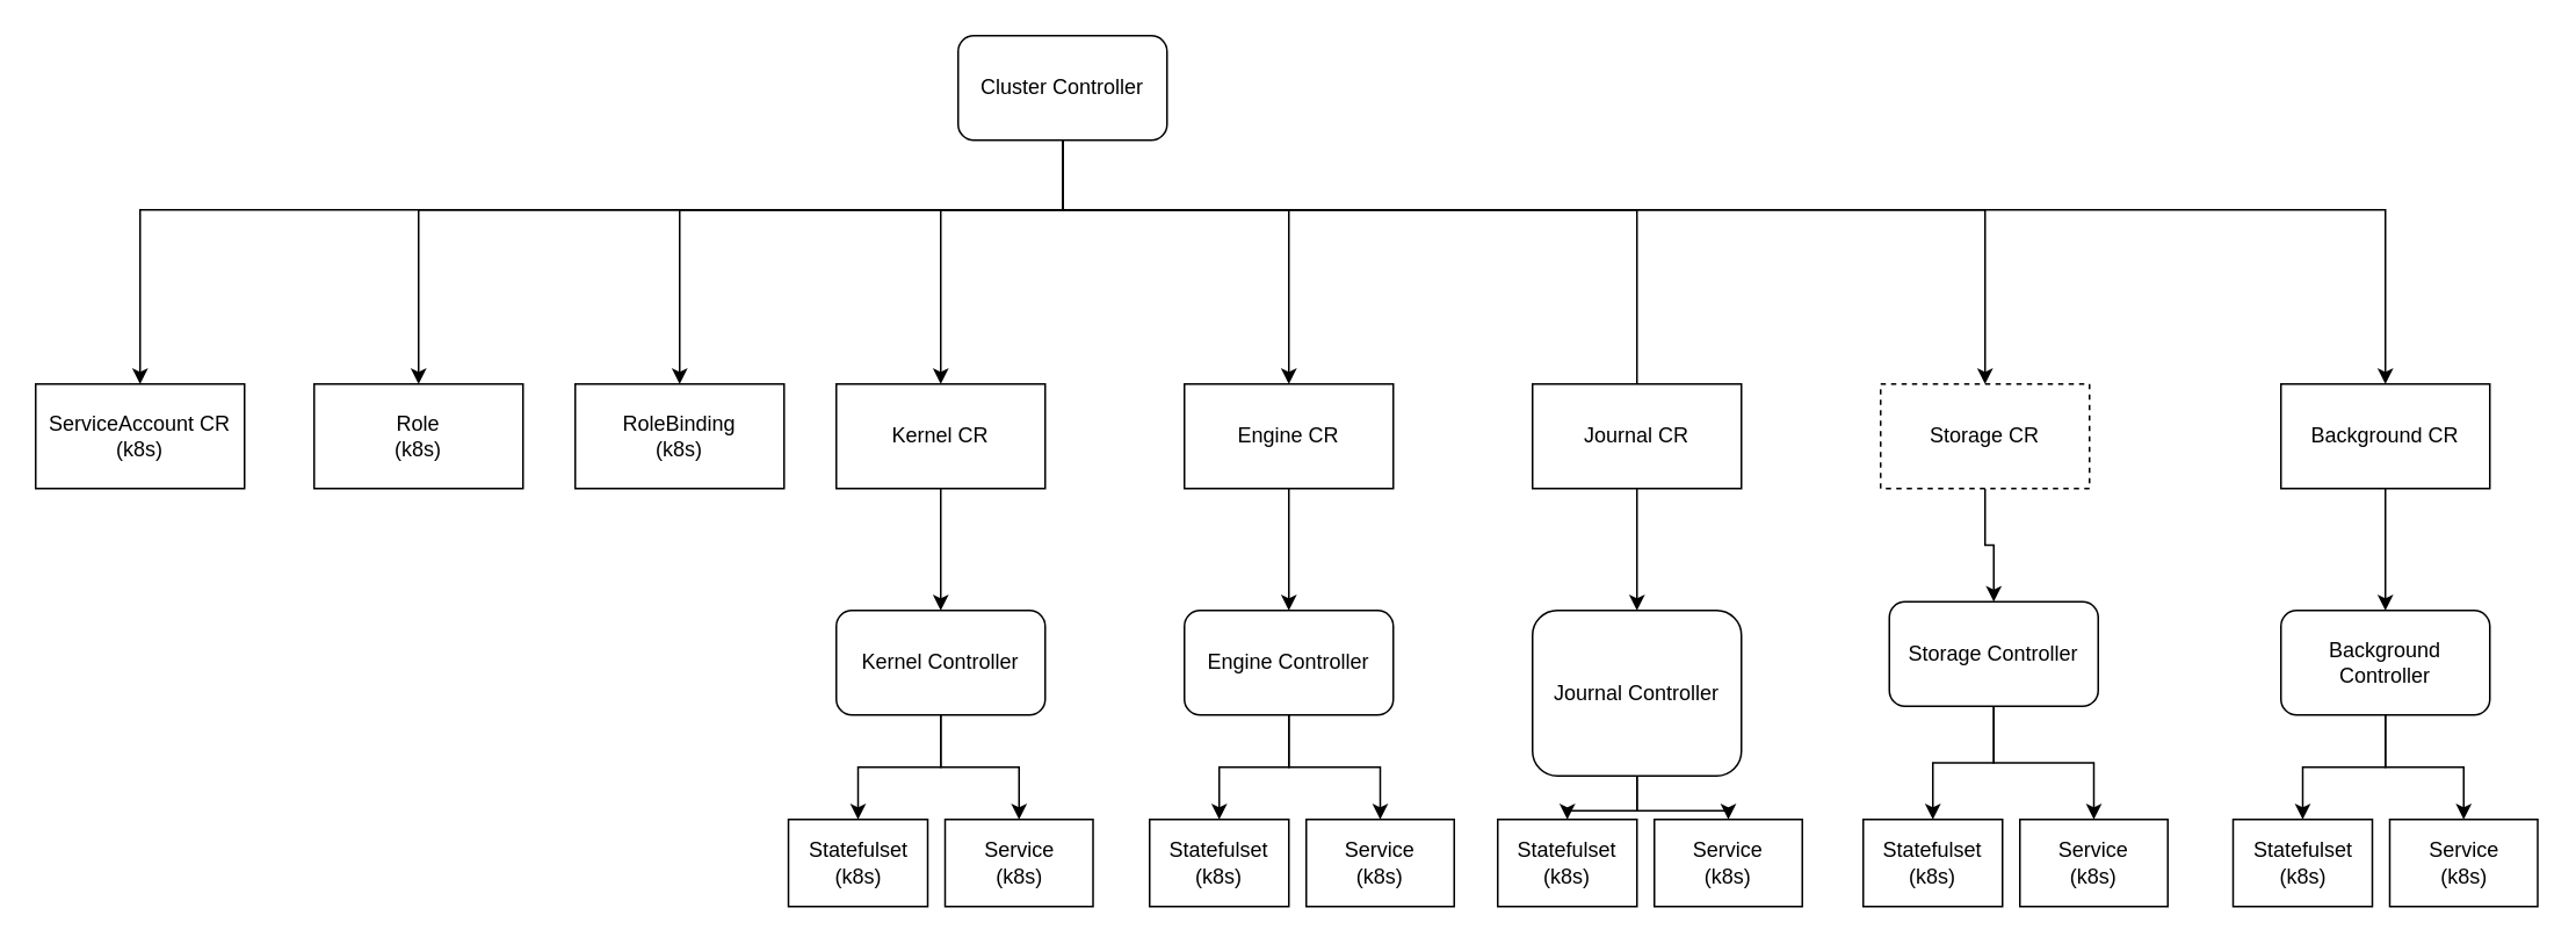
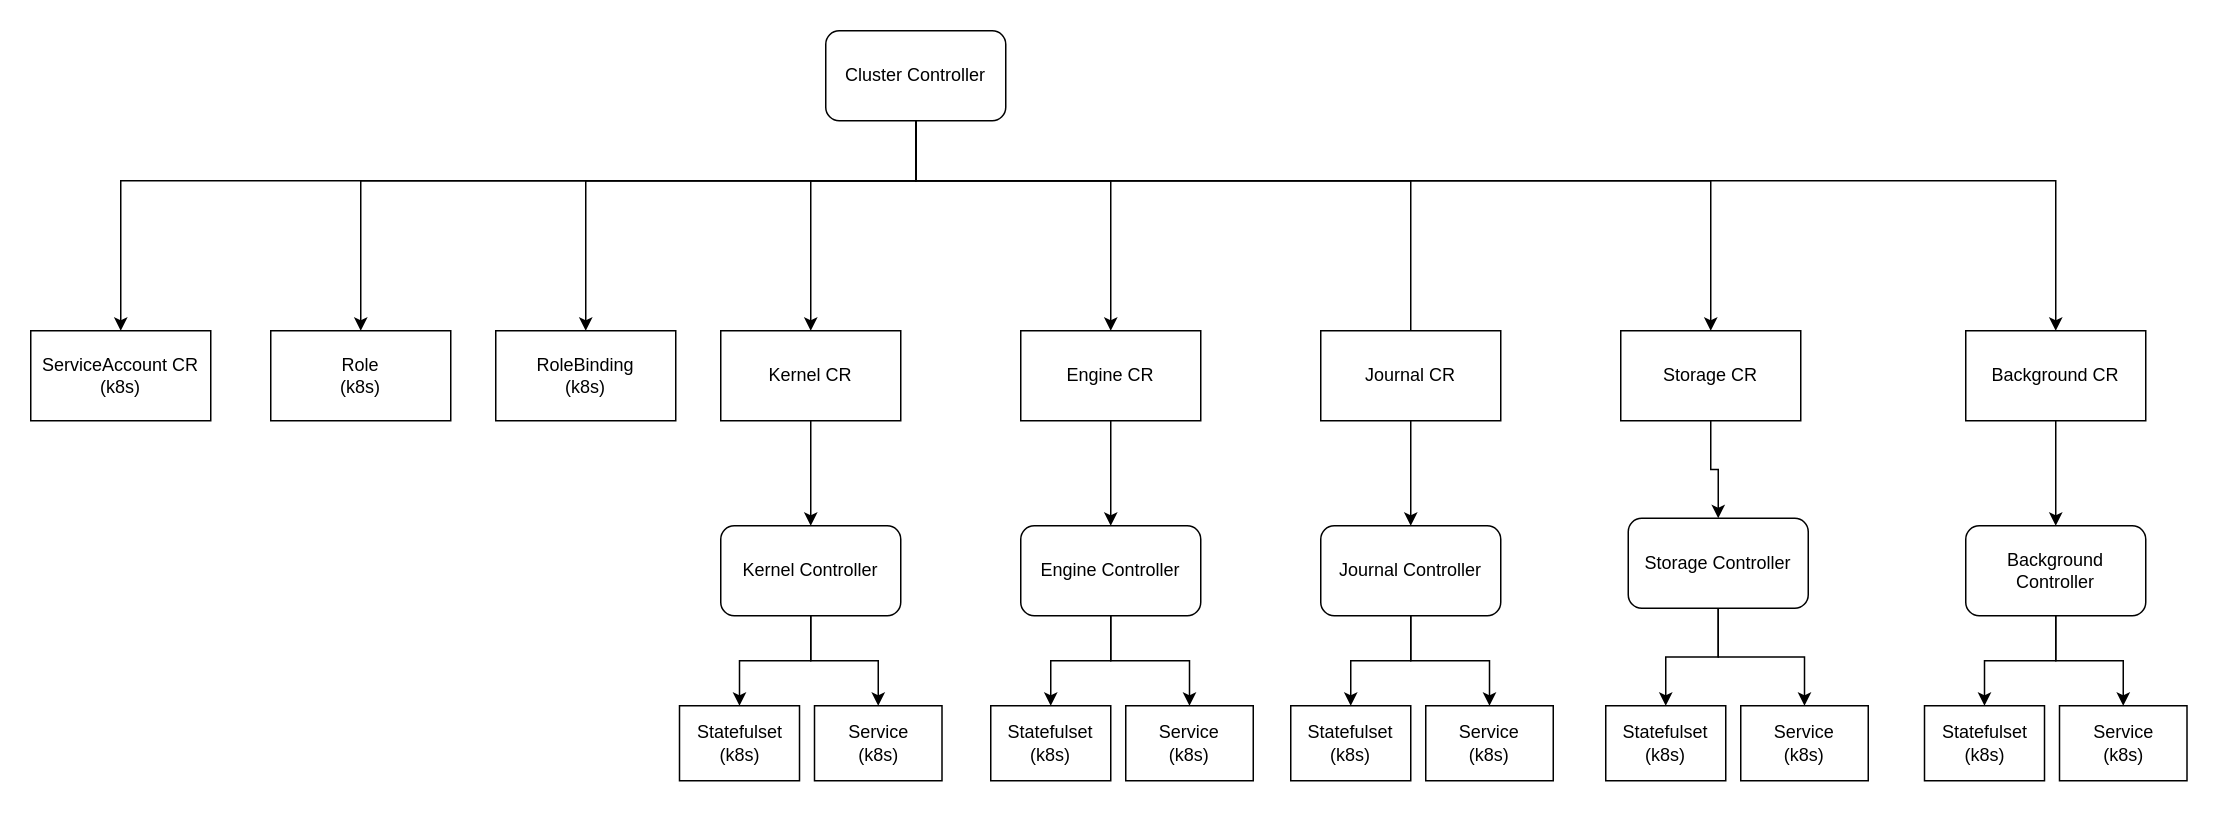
  <mxCell id="0" />
  <mxCell id="1" parent="0" />
  <mxCell id="2" style="edgeStyle=orthogonalEdgeStyle;rounded=0;orthogonalLoop=1;jettySize=auto;html=1;entryX=0.5;entryY=0;entryDx=0;entryDy=0;" edge="1" parent="1" source="10" target="11"><mxGeometry relative="1" as="geometry"><Array as="points"><mxPoint x="610" y="120" /><mxPoint x="80" y="120" /></Array></mxGeometry></mxCell>
  <mxCell id="3" style="edgeStyle=orthogonalEdgeStyle;rounded=0;orthogonalLoop=1;jettySize=auto;html=1;exitX=0.5;exitY=1;exitDx=0;exitDy=0;entryX=0.5;entryY=0;entryDx=0;entryDy=0;" edge="1" parent="1" source="10" target="12"><mxGeometry relative="1" as="geometry"><Array as="points"><mxPoint x="610" y="120" /><mxPoint x="240" y="120" /></Array></mxGeometry></mxCell>
  <mxCell id="4" style="edgeStyle=orthogonalEdgeStyle;rounded=0;orthogonalLoop=1;jettySize=auto;html=1;" edge="1" parent="1" source="10" target="13"><mxGeometry relative="1" as="geometry"><Array as="points"><mxPoint x="610" y="120" /><mxPoint x="390" y="120" /></Array></mxGeometry></mxCell>
  <mxCell id="5" style="edgeStyle=orthogonalEdgeStyle;rounded=0;orthogonalLoop=1;jettySize=auto;html=1;" edge="1" parent="1" source="10" target="15"><mxGeometry relative="1" as="geometry"><Array as="points"><mxPoint x="610" y="120" /><mxPoint x="540" y="120" /></Array></mxGeometry></mxCell>
  <mxCell id="6" style="edgeStyle=orthogonalEdgeStyle;rounded=0;orthogonalLoop=1;jettySize=auto;html=1;" edge="1" parent="1" source="10" target="17"><mxGeometry relative="1" as="geometry"><Array as="points"><mxPoint x="610" y="120" /><mxPoint x="740" y="120" /></Array></mxGeometry></mxCell>
  <mxCell id="7" style="edgeStyle=orthogonalEdgeStyle;rounded=0;orthogonalLoop=1;jettySize=auto;html=1;endArrow=none;" edge="1" parent="1" source="10" target="19"><mxGeometry relative="1" as="geometry"><Array as="points"><mxPoint x="610" y="120" /><mxPoint x="940" y="120" /></Array></mxGeometry></mxCell>
  <mxCell id="8" style="edgeStyle=orthogonalEdgeStyle;rounded=0;orthogonalLoop=1;jettySize=auto;html=1;entryX=0.5;entryY=0;entryDx=0;entryDy=0;" edge="1" parent="1" source="10" target="21"><mxGeometry relative="1" as="geometry"><Array as="points"><mxPoint x="610" y="120" /><mxPoint x="1140" y="120" /></Array></mxGeometry></mxCell>
  <mxCell id="9" style="edgeStyle=orthogonalEdgeStyle;rounded=0;orthogonalLoop=1;jettySize=auto;html=1;entryX=0.5;entryY=0;entryDx=0;entryDy=0;" edge="1" parent="1" source="10" target="23"><mxGeometry relative="1" as="geometry"><Array as="points"><mxPoint x="610" y="120" /><mxPoint x="1370" y="120" /></Array></mxGeometry></mxCell>
  <mxCell id="10" value="Cluster Controller" style="rounded=1;whiteSpace=wrap;html=1;" vertex="1" parent="1"><mxGeometry x="550" y="20" width="120" height="60" as="geometry" /></mxCell>
  <mxCell id="11" value="ServiceAccount CR&lt;br&gt;(k8s)" style="rounded=0;whiteSpace=wrap;html=1;" vertex="1" parent="1"><mxGeometry x="20" y="220" width="120" height="60" as="geometry" /></mxCell>
  <mxCell id="12" value="Role&lt;br&gt;(k8s)" style="rounded=0;whiteSpace=wrap;html=1;" vertex="1" parent="1"><mxGeometry x="180" y="220" width="120" height="60" as="geometry" /></mxCell>
  <mxCell id="13" value="RoleBinding&lt;br&gt;(k8s)" style="rounded=0;whiteSpace=wrap;html=1;" vertex="1" parent="1"><mxGeometry x="330" y="220" width="120" height="60" as="geometry" /></mxCell>
  <mxCell id="14" style="edgeStyle=orthogonalEdgeStyle;rounded=0;orthogonalLoop=1;jettySize=auto;html=1;entryX=0.5;entryY=0;entryDx=0;entryDy=0;" edge="1" parent="1" source="15" target="26"><mxGeometry relative="1" as="geometry" /></mxCell>
  <mxCell id="15" value="Kernel CR" style="rounded=0;whiteSpace=wrap;html=1;" vertex="1" parent="1"><mxGeometry x="480" y="220" width="120" height="60" as="geometry" /></mxCell>
  <mxCell id="16" style="edgeStyle=orthogonalEdgeStyle;rounded=0;orthogonalLoop=1;jettySize=auto;html=1;" edge="1" parent="1" source="17" target="29"><mxGeometry relative="1" as="geometry" /></mxCell>
  <mxCell id="17" value="Engine CR" style="rounded=0;whiteSpace=wrap;html=1;" vertex="1" parent="1"><mxGeometry x="680" y="220" width="120" height="60" as="geometry" /></mxCell>
  <mxCell id="18" style="edgeStyle=orthogonalEdgeStyle;rounded=0;orthogonalLoop=1;jettySize=auto;html=1;entryX=0.5;entryY=0;entryDx=0;entryDy=0;" edge="1" parent="1" source="19" target="32"><mxGeometry relative="1" as="geometry" /></mxCell>
  <mxCell id="19" value="Journal CR" style="rounded=0;whiteSpace=wrap;html=1;" vertex="1" parent="1"><mxGeometry x="880" y="220" width="120" height="60" as="geometry" /></mxCell>
  <mxCell id="20" style="edgeStyle=orthogonalEdgeStyle;rounded=0;orthogonalLoop=1;jettySize=auto;html=1;" edge="1" parent="1" source="21" target="35"><mxGeometry relative="1" as="geometry" /></mxCell>
- <mxCell id="21" value="Storage CR" style="rounded=0;whiteSpace=wrap;html=1;dashed=1;" vertex="1" parent="1"><mxGeometry x="1080" y="220" width="120" height="60" as="geometry" /></mxCell>
+ <mxCell id="21" value="Storage CR" style="rounded=0;whiteSpace=wrap;html=1;" vertex="1" parent="1"><mxGeometry x="1080" y="220" width="120" height="60" as="geometry" /></mxCell>
  <mxCell id="22" style="edgeStyle=orthogonalEdgeStyle;rounded=0;orthogonalLoop=1;jettySize=auto;html=1;entryX=0.5;entryY=0;entryDx=0;entryDy=0;" edge="1" parent="1" source="23" target="38"><mxGeometry relative="1" as="geometry" /></mxCell>
  <mxCell id="23" value="Background CR" style="rounded=0;whiteSpace=wrap;html=1;" vertex="1" parent="1"><mxGeometry x="1310" y="220" width="120" height="60" as="geometry" /></mxCell>
  <mxCell id="24" style="edgeStyle=orthogonalEdgeStyle;rounded=0;orthogonalLoop=1;jettySize=auto;html=1;exitX=0.5;exitY=1;exitDx=0;exitDy=0;entryX=0.5;entryY=0;entryDx=0;entryDy=0;" edge="1" parent="1" source="26" target="39"><mxGeometry relative="1" as="geometry" /></mxCell>
  <mxCell id="25" style="edgeStyle=orthogonalEdgeStyle;rounded=0;orthogonalLoop=1;jettySize=auto;html=1;" edge="1" parent="1" source="26" target="40"><mxGeometry relative="1" as="geometry" /></mxCell>
  <mxCell id="26" value="Kernel Controller" style="rounded=1;whiteSpace=wrap;html=1;" vertex="1" parent="1"><mxGeometry x="480" y="350" width="120" height="60" as="geometry" /></mxCell>
  <mxCell id="27" style="edgeStyle=orthogonalEdgeStyle;rounded=0;orthogonalLoop=1;jettySize=auto;html=1;entryX=0.5;entryY=0;entryDx=0;entryDy=0;" edge="1" parent="1" source="29" target="41"><mxGeometry relative="1" as="geometry" /></mxCell>
  <mxCell id="28" style="edgeStyle=orthogonalEdgeStyle;rounded=0;orthogonalLoop=1;jettySize=auto;html=1;entryX=0.5;entryY=0;entryDx=0;entryDy=0;" edge="1" parent="1" source="29" target="42"><mxGeometry relative="1" as="geometry" /></mxCell>
  <mxCell id="29" value="Engine Controller" style="rounded=1;whiteSpace=wrap;html=1;" vertex="1" parent="1"><mxGeometry x="680" y="350" width="120" height="60" as="geometry" /></mxCell>
  <mxCell id="30" style="edgeStyle=orthogonalEdgeStyle;rounded=0;orthogonalLoop=1;jettySize=auto;html=1;entryX=0.5;entryY=0;entryDx=0;entryDy=0;" edge="1" parent="1" source="32" target="43"><mxGeometry relative="1" as="geometry" /></mxCell>
  <mxCell id="31" style="edgeStyle=orthogonalEdgeStyle;rounded=0;orthogonalLoop=1;jettySize=auto;html=1;" edge="1" parent="1" source="32" target="44"><mxGeometry relative="1" as="geometry" /></mxCell>
- <mxCell id="32" value="Journal Controller" style="rounded=1;whiteSpace=wrap;html=1;" vertex="1" parent="1"><mxGeometry x="880" y="350" width="120" height="95" as="geometry" /></mxCell>
+ <mxCell id="32" value="Journal Controller" style="rounded=1;whiteSpace=wrap;html=1;" vertex="1" parent="1"><mxGeometry x="880" y="350" width="120" height="60" as="geometry" /></mxCell>
  <mxCell id="33" style="edgeStyle=orthogonalEdgeStyle;rounded=0;orthogonalLoop=1;jettySize=auto;html=1;entryX=0.5;entryY=0;entryDx=0;entryDy=0;" edge="1" parent="1" source="35" target="45"><mxGeometry relative="1" as="geometry" /></mxCell>
  <mxCell id="34" style="edgeStyle=orthogonalEdgeStyle;rounded=0;orthogonalLoop=1;jettySize=auto;html=1;entryX=0.5;entryY=0;entryDx=0;entryDy=0;" edge="1" parent="1" source="35" target="46"><mxGeometry relative="1" as="geometry" /></mxCell>
  <mxCell id="35" value="Storage Controller" style="rounded=1;whiteSpace=wrap;html=1;" vertex="1" parent="1"><mxGeometry x="1085" y="345" width="120" height="60" as="geometry" /></mxCell>
  <mxCell id="36" style="edgeStyle=orthogonalEdgeStyle;rounded=0;orthogonalLoop=1;jettySize=auto;html=1;entryX=0.5;entryY=0;entryDx=0;entryDy=0;" edge="1" parent="1" source="38" target="47"><mxGeometry relative="1" as="geometry" /></mxCell>
  <mxCell id="37" style="edgeStyle=orthogonalEdgeStyle;rounded=0;orthogonalLoop=1;jettySize=auto;html=1;" edge="1" parent="1" source="38" target="48"><mxGeometry relative="1" as="geometry" /></mxCell>
  <mxCell id="38" value="Background Controller" style="rounded=1;whiteSpace=wrap;html=1;" vertex="1" parent="1"><mxGeometry x="1310" y="350" width="120" height="60" as="geometry" /></mxCell>
  <mxCell id="39" value="Statefulset&lt;br&gt;(k8s)" style="rounded=0;whiteSpace=wrap;html=1;" vertex="1" parent="1"><mxGeometry x="452.5" y="470" width="80" height="50" as="geometry" /></mxCell>
  <mxCell id="40" value="Service&lt;br&gt;(k8s)" style="rounded=0;whiteSpace=wrap;html=1;" vertex="1" parent="1"><mxGeometry x="542.5" y="470" width="85" height="50" as="geometry" /></mxCell>
  <mxCell id="41" value="Statefulset&lt;br&gt;(k8s)" style="rounded=0;whiteSpace=wrap;html=1;" vertex="1" parent="1"><mxGeometry x="660" y="470" width="80" height="50" as="geometry" /></mxCell>
  <mxCell id="42" value="Service&lt;br&gt;(k8s)" style="rounded=0;whiteSpace=wrap;html=1;" vertex="1" parent="1"><mxGeometry x="750" y="470" width="85" height="50" as="geometry" /></mxCell>
  <mxCell id="43" value="Statefulset&lt;br&gt;(k8s)" style="rounded=0;whiteSpace=wrap;html=1;" vertex="1" parent="1"><mxGeometry x="860" y="470" width="80" height="50" as="geometry" /></mxCell>
  <mxCell id="44" value="Service&lt;br&gt;(k8s)" style="rounded=0;whiteSpace=wrap;html=1;" vertex="1" parent="1"><mxGeometry x="950" y="470" width="85" height="50" as="geometry" /></mxCell>
  <mxCell id="45" value="Statefulset&lt;br&gt;(k8s)" style="rounded=0;whiteSpace=wrap;html=1;" vertex="1" parent="1"><mxGeometry x="1070" y="470" width="80" height="50" as="geometry" /></mxCell>
  <mxCell id="46" value="Service&lt;br&gt;(k8s)" style="rounded=0;whiteSpace=wrap;html=1;" vertex="1" parent="1"><mxGeometry x="1160" y="470" width="85" height="50" as="geometry" /></mxCell>
  <mxCell id="47" value="Statefulset&lt;br&gt;(k8s)" style="rounded=0;whiteSpace=wrap;html=1;" vertex="1" parent="1"><mxGeometry x="1282.5" y="470" width="80" height="50" as="geometry" /></mxCell>
  <mxCell id="48" value="Service&lt;br&gt;(k8s)" style="rounded=0;whiteSpace=wrap;html=1;" vertex="1" parent="1"><mxGeometry x="1372.5" y="470" width="85" height="50" as="geometry" /></mxCell>
